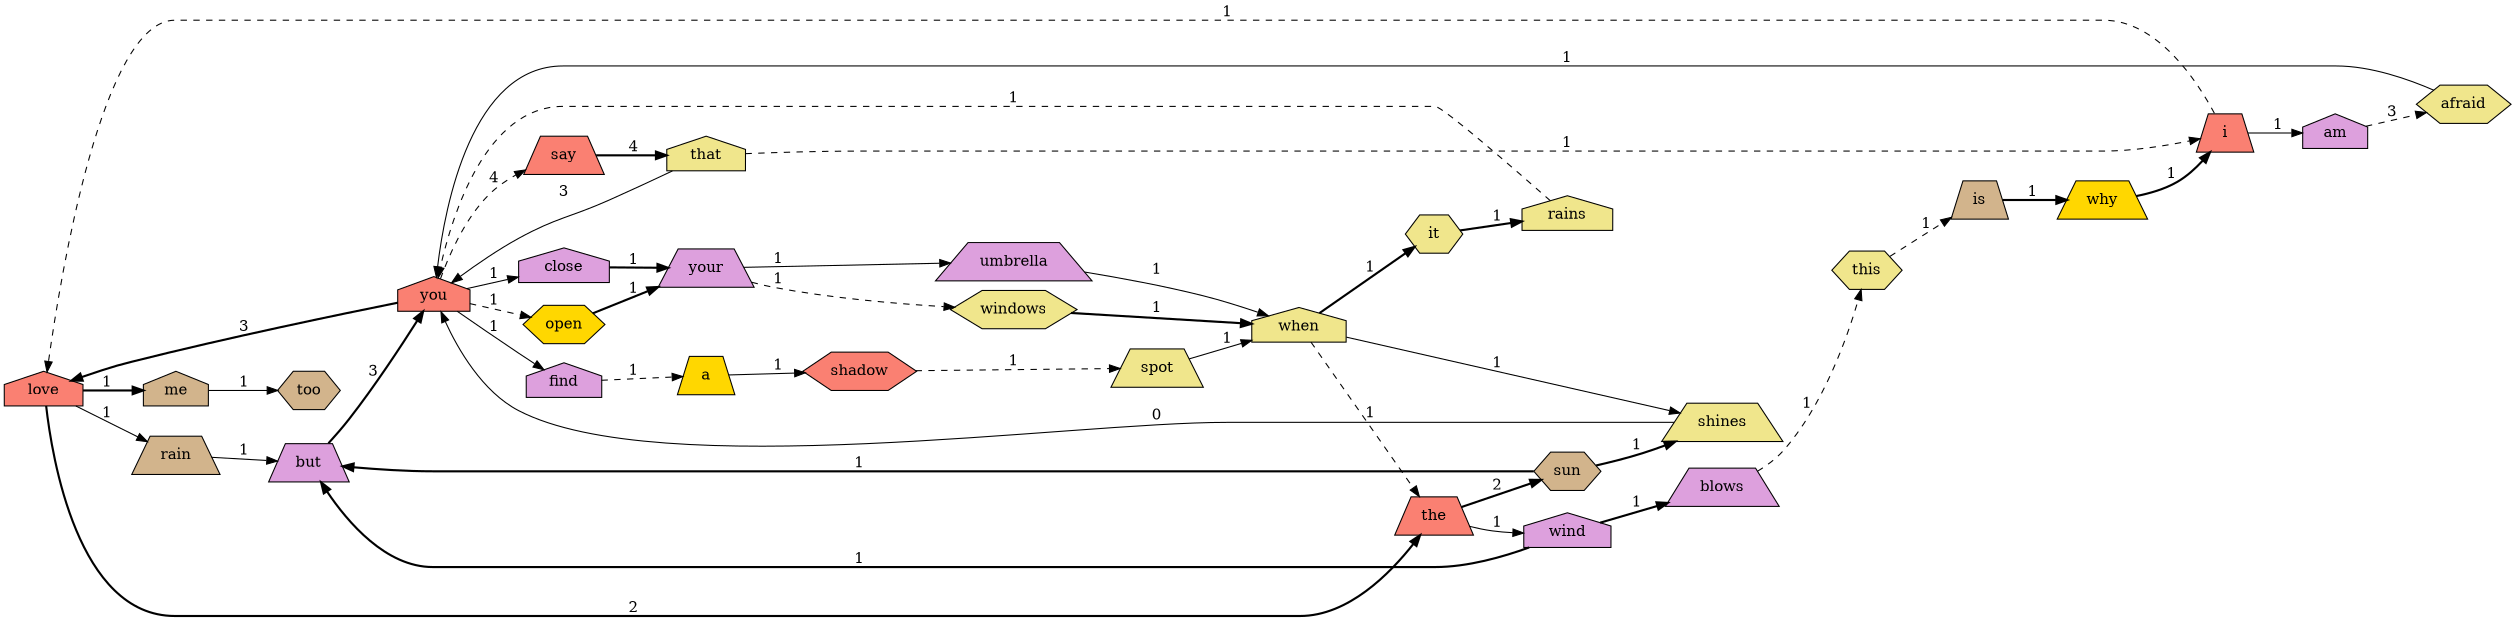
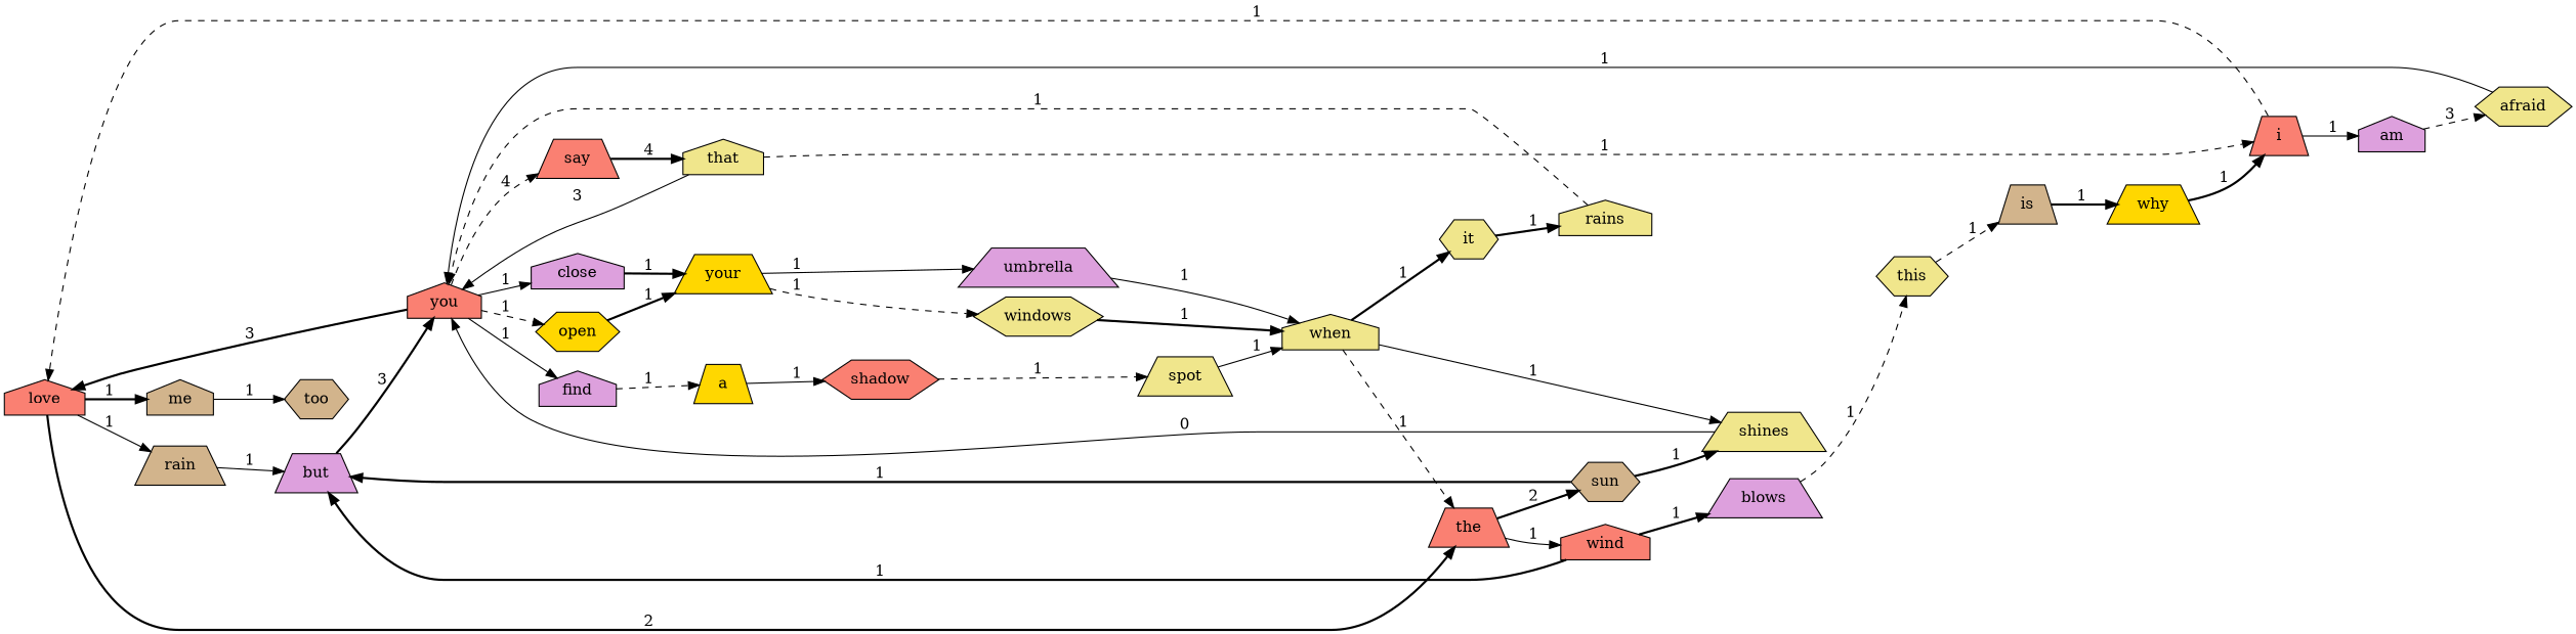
  digraph {
    rankdir=LR
    node [fillcolor=khaki shape=trapezium style=filled]
    edge [style=bold]
    love [fillcolor=salmon shape=house]
    rain [fillcolor=tan]
    the [fillcolor=salmon]
    me [fillcolor=tan shape=house]
    but [fillcolor=plum]
-   wind [fillcolor=plum shape=house]
+   wind [fillcolor=salmon shape=house]
    sun [fillcolor=tan shape=hexagon]
    too [fillcolor=tan shape=hexagon]
    you [fillcolor=salmon shape=house]
    blows [fillcolor=plum]
    shines
    find [fillcolor=plum shape=house]
    close [fillcolor=plum shape=house]
    say [fillcolor=salmon]
    open [fillcolor=gold shape=hexagon]
    a [fillcolor=gold]
-   your [fillcolor=plum]
+   your [fillcolor=gold]
    that [shape=house]
    shadow [fillcolor=salmon shape=hexagon]
    spot
    when [shape=house]
    it [shape=hexagon]
    why [fillcolor=gold]
    i [fillcolor=salmon]
    am [fillcolor=plum shape=house]
    afraid [shape=hexagon]
    umbrella [fillcolor=plum]
    windows [shape=hexagon]
    rains [shape=house]
    this [shape=hexagon]
    is [fillcolor=tan]
    love -> rain [label=1 style=solid]
    love -> the [label=2]
    love -> me [label=1]
    rain -> but [label=1 style=solid]
    the -> wind [label=1 style=solid]
    the -> sun [label=2]
    me -> too [label=1 style=solid]
    but -> you [label=3]
    wind -> but [label=1]
    wind -> blows [label=1]
    sun -> but [label=1]
    sun -> shines [label=1]
    you -> love [label=3]
    you -> find [label=1 style=solid]
    you -> close [label=1 style=solid]
    you -> say [label=4 style=dashed]
    you -> open [label=1 style=dashed]
    blows -> this [label=1 style=dashed]
    shines -> you [label=0 style=solid]
    find -> a [label=1 style=dashed]
    close -> your [label=1]
    say -> that [label=4]
    open -> your [label=1]
    a -> shadow [label=1 style=solid]
    your -> umbrella [label=1 style=solid]
    your -> windows [label=1 style=dashed]
    that -> you [label=3 style=solid]
    that -> i [label=1 style=dashed]
    shadow -> spot [label=1 style=dashed]
    spot -> when [label=1 style=solid]
    when -> the [label=1 style=dashed]
    when -> shines [label=1 style=solid]
    when -> it [label=1]
    it -> rains [label=1]
    why -> i [label=1]
    i -> love [label=1 style=dashed]
    i -> am [label=1 style=solid]
    am -> afraid [label=3 style=dashed]
    afraid -> you [label=1 style=solid]
    umbrella -> when [label=1 style=solid]
    windows -> when [label=1]
    rains -> you [label=1 style=dashed]
    this -> is [label=1 style=dashed]
    is -> why [label=1]
  }
